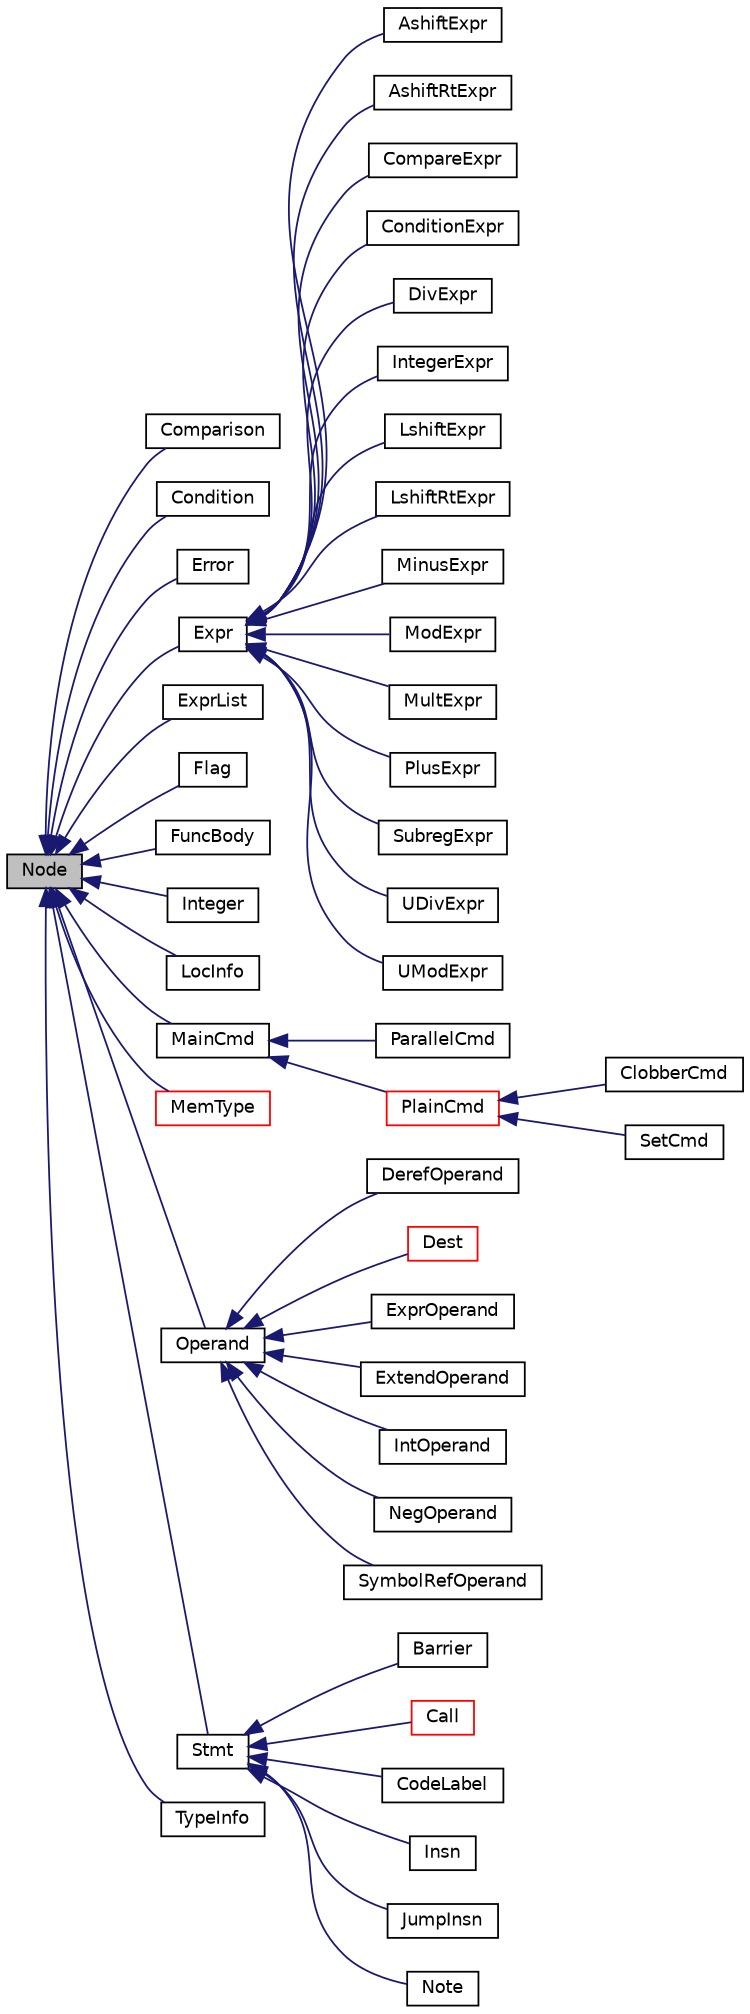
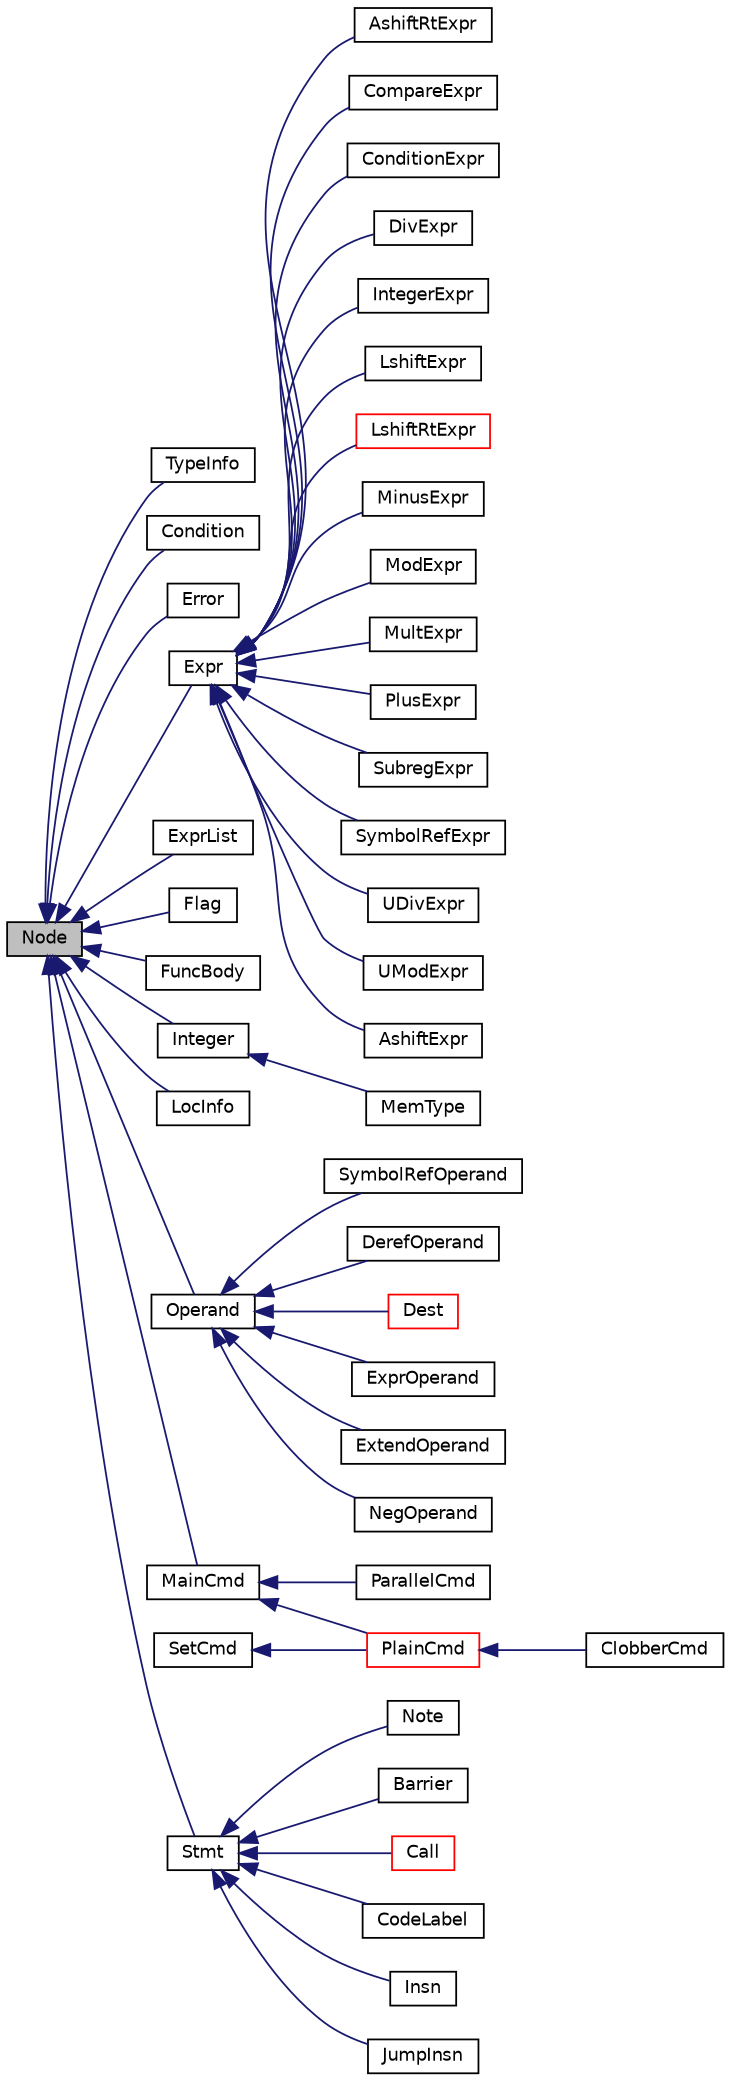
  digraph {
    rankdir=LR
    node [color=black fillcolor=white fontname=Helvetica fontsize=10 shape=record style=filled]
    edge [color=midnightblue dir=back fontname=Helvetica fontsize=10 labelfontname=Helvetica labelfontsize=10 style=solid]
    n1 [fillcolor=grey75 fontcolor=black height=0.2 label="Node" width=0.4]
-   n2 [height=0.2 label=Comparison width=0.4]
    n3 [height=0.2 label=Condition width=0.4]
    n4 [height=0.2 label=Error width=0.4]
    n5 [height=0.2 label=Expr width=0.4]
    n6 [height=0.2 label=ExprList width=0.4]
    n7 [height=0.2 label=Flag width=0.4]
    n8 [height=0.2 label=FuncBody width=0.4]
    n9 [height=0.2 label=Integer width=0.4]
    n10 [height=0.2 label=LocInfo width=0.4]
    n11 [height=0.2 label=MainCmd width=0.4]
-   n12 [color=red height=0.2 label=MemType width=0.4]
+   n12 [height=0.2 label=MemType width=0.4]
    n13 [height=0.2 label=Operand width=0.4]
    n14 [height=0.2 label=Stmt width=0.4]
    n15 [height=0.2 label=TypeInfo width=0.4]
    n16 [height=0.2 label=AshiftExpr width=0.4]
    n17 [height=0.2 label=AshiftRtExpr width=0.4]
    n18 [height=0.2 label=CompareExpr width=0.4]
    n19 [height=0.2 label=ConditionExpr width=0.4]
    n20 [height=0.2 label=DivExpr width=0.4]
    n21 [height=0.2 label=IntegerExpr width=0.4]
    n22 [height=0.2 label=LshiftExpr width=0.4]
-   n23 [height=0.2 label=LshiftRtExpr width=0.4]
+   n23 [color=red height=0.2 label=LshiftRtExpr width=0.4]
    n24 [height=0.2 label=MinusExpr width=0.4]
    n25 [height=0.2 label=ModExpr width=0.4]
    n26 [height=0.2 label=MultExpr width=0.4]
    n27 [height=0.2 label=PlusExpr width=0.4]
    n28 [height=0.2 label=SubregExpr width=0.4]
+   n29 [height=0.2 label=SymbolRefExpr width=0.4]
    n30 [height=0.2 label=UDivExpr width=0.4]
    n31 [height=0.2 label=UModExpr width=0.4]
    n32 [height=0.2 label=ParallelCmd width=0.4]
    n33 [color=red height=0.2 label=PlainCmd width=0.4]
    n34 [height=0.2 label=DerefOperand width=0.4]
    n35 [color=red height=0.2 label=Dest width=0.4]
    n36 [height=0.2 label=ExprOperand width=0.4]
    n37 [height=0.2 label=ExtendOperand width=0.4]
-   n38 [height=0.2 label=IntOperand width=0.4]
    n39 [height=0.2 label=NegOperand width=0.4]
    n40 [height=0.2 label=SymbolRefOperand width=0.4]
    n41 [height=0.2 label=Barrier width=0.4]
    n42 [color=red height=0.2 label=Call width=0.4]
    n43 [height=0.2 label=CodeLabel width=0.4]
    n44 [height=0.2 label=Insn width=0.4]
    n45 [height=0.2 label=JumpInsn width=0.4]
    n46 [height=0.2 label=Note width=0.4]
    n47 [height=0.2 label=ClobberCmd width=0.4]
    n48 [height=0.2 label=SetCmd width=0.4]
-   n1 -> n2
    n1 -> n3
    n1 -> n4
    n1 -> n5
    n1 -> n6
    n1 -> n7
    n1 -> n8
    n1 -> n9
    n1 -> n10
    n1 -> n11
-   n1 -> n12
+   n9 -> n12
    n1 -> n13
    n1 -> n14
    n1 -> n15
    n5 -> n16
    n5 -> n17
    n5 -> n18
    n5 -> n19
    n5 -> n20
    n5 -> n21
    n5 -> n22
    n5 -> n23
    n5 -> n24
    n5 -> n25
    n5 -> n26
    n5 -> n27
    n5 -> n28
+   n5 -> n29
    n5 -> n30
    n5 -> n31
    n11 -> n32
    n11 -> n33
    n13 -> n34
    n13 -> n35
    n13 -> n36
    n13 -> n37
-   n13 -> n38
    n13 -> n39
    n13 -> n40
    n14 -> n41
    n14 -> n42
    n14 -> n43
    n14 -> n44
    n14 -> n45
    n14 -> n46
    n33 -> n47
-   n33 -> n48
+   n48 -> n33
  }
